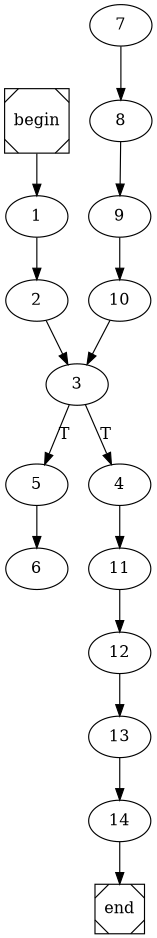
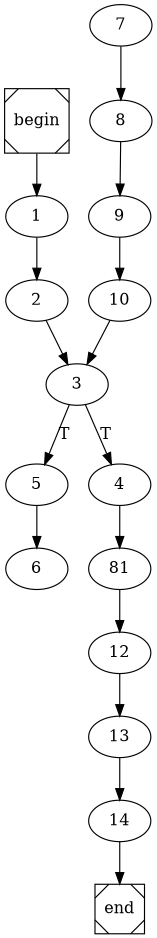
  digraph {
    begin [shape=Msquare]
    1
    2
    end [shape=Msquare]
    3
    5
    4
    6
-   11
+   11 [label=81]
    12
    13
    7
    8
    9
    10
    14
    begin -> 1
    1 -> 2
    2 -> 3
    3 -> 5 [label=T]
    3 -> 4 [label=T]
    5 -> 6
    4 -> 11
    11 -> 12
    12 -> 13
    13 -> 14
    7 -> 8
    8 -> 9
    9 -> 10
    10 -> 3
    14 -> end
  }
